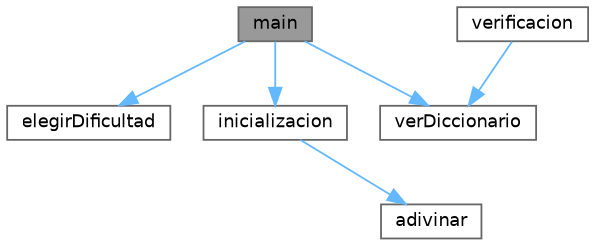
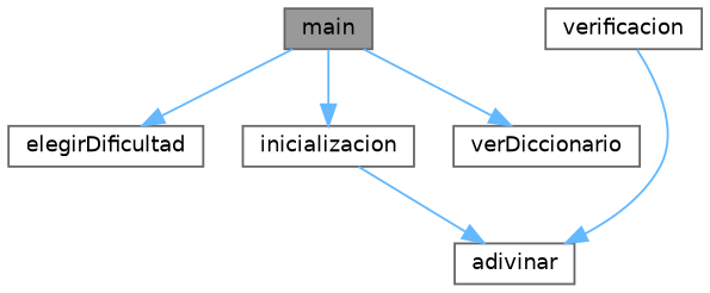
  digraph {
    rankdir=TB
    node [color=grey40 fillcolor=white fontname=Helvetica fontsize=10 shape=box style=filled]
    edge [color=steelblue1 fontname=Helvetica fontsize=10 labelfontname=Helvetica labelfontsize=10 style=solid]
    n1 [color=gray40 fillcolor=grey60 fontcolor=black height=0.2 label=main width=0.4]
    n2 [height=0.2 label=elegirDificultad width=0.4]
    n3 [height=0.2 label=inicializacion width=0.4]
    n4 [height=0.2 label=verDiccionario width=0.4]
    n5 [height=0.2 label=adivinar width=0.4]
    n6 [height=0.2 label=verificacion width=0.4]
    n1 -> n2
    n1 -> n3
    n1 -> n4
    n3 -> n5
-   n6 -> n4
+   n6 -> n5
  }
